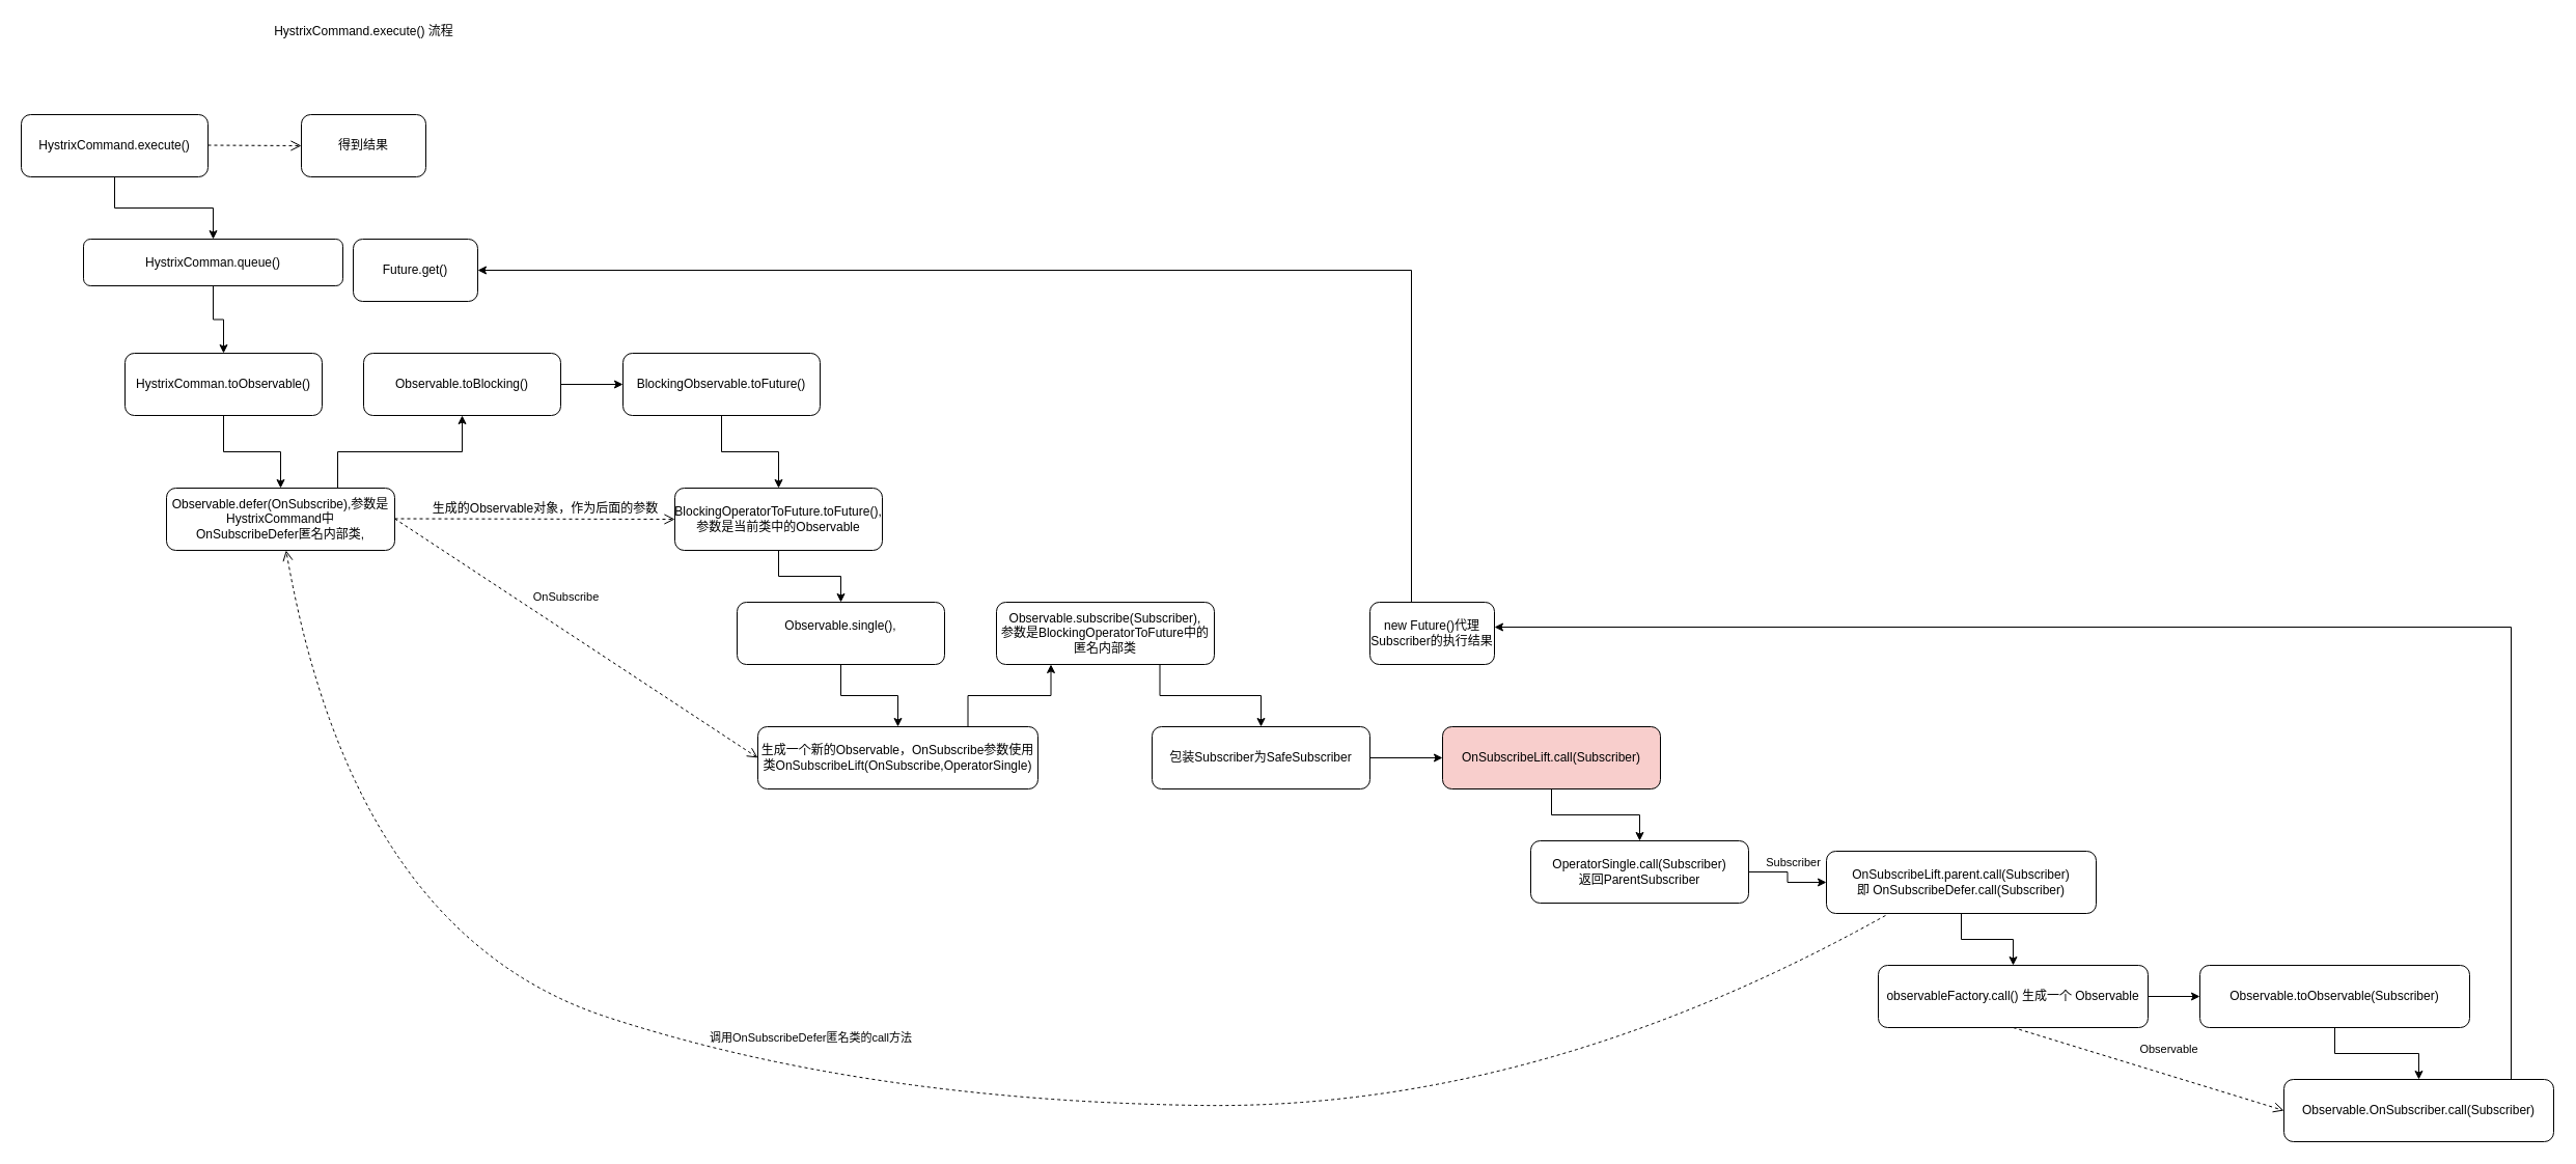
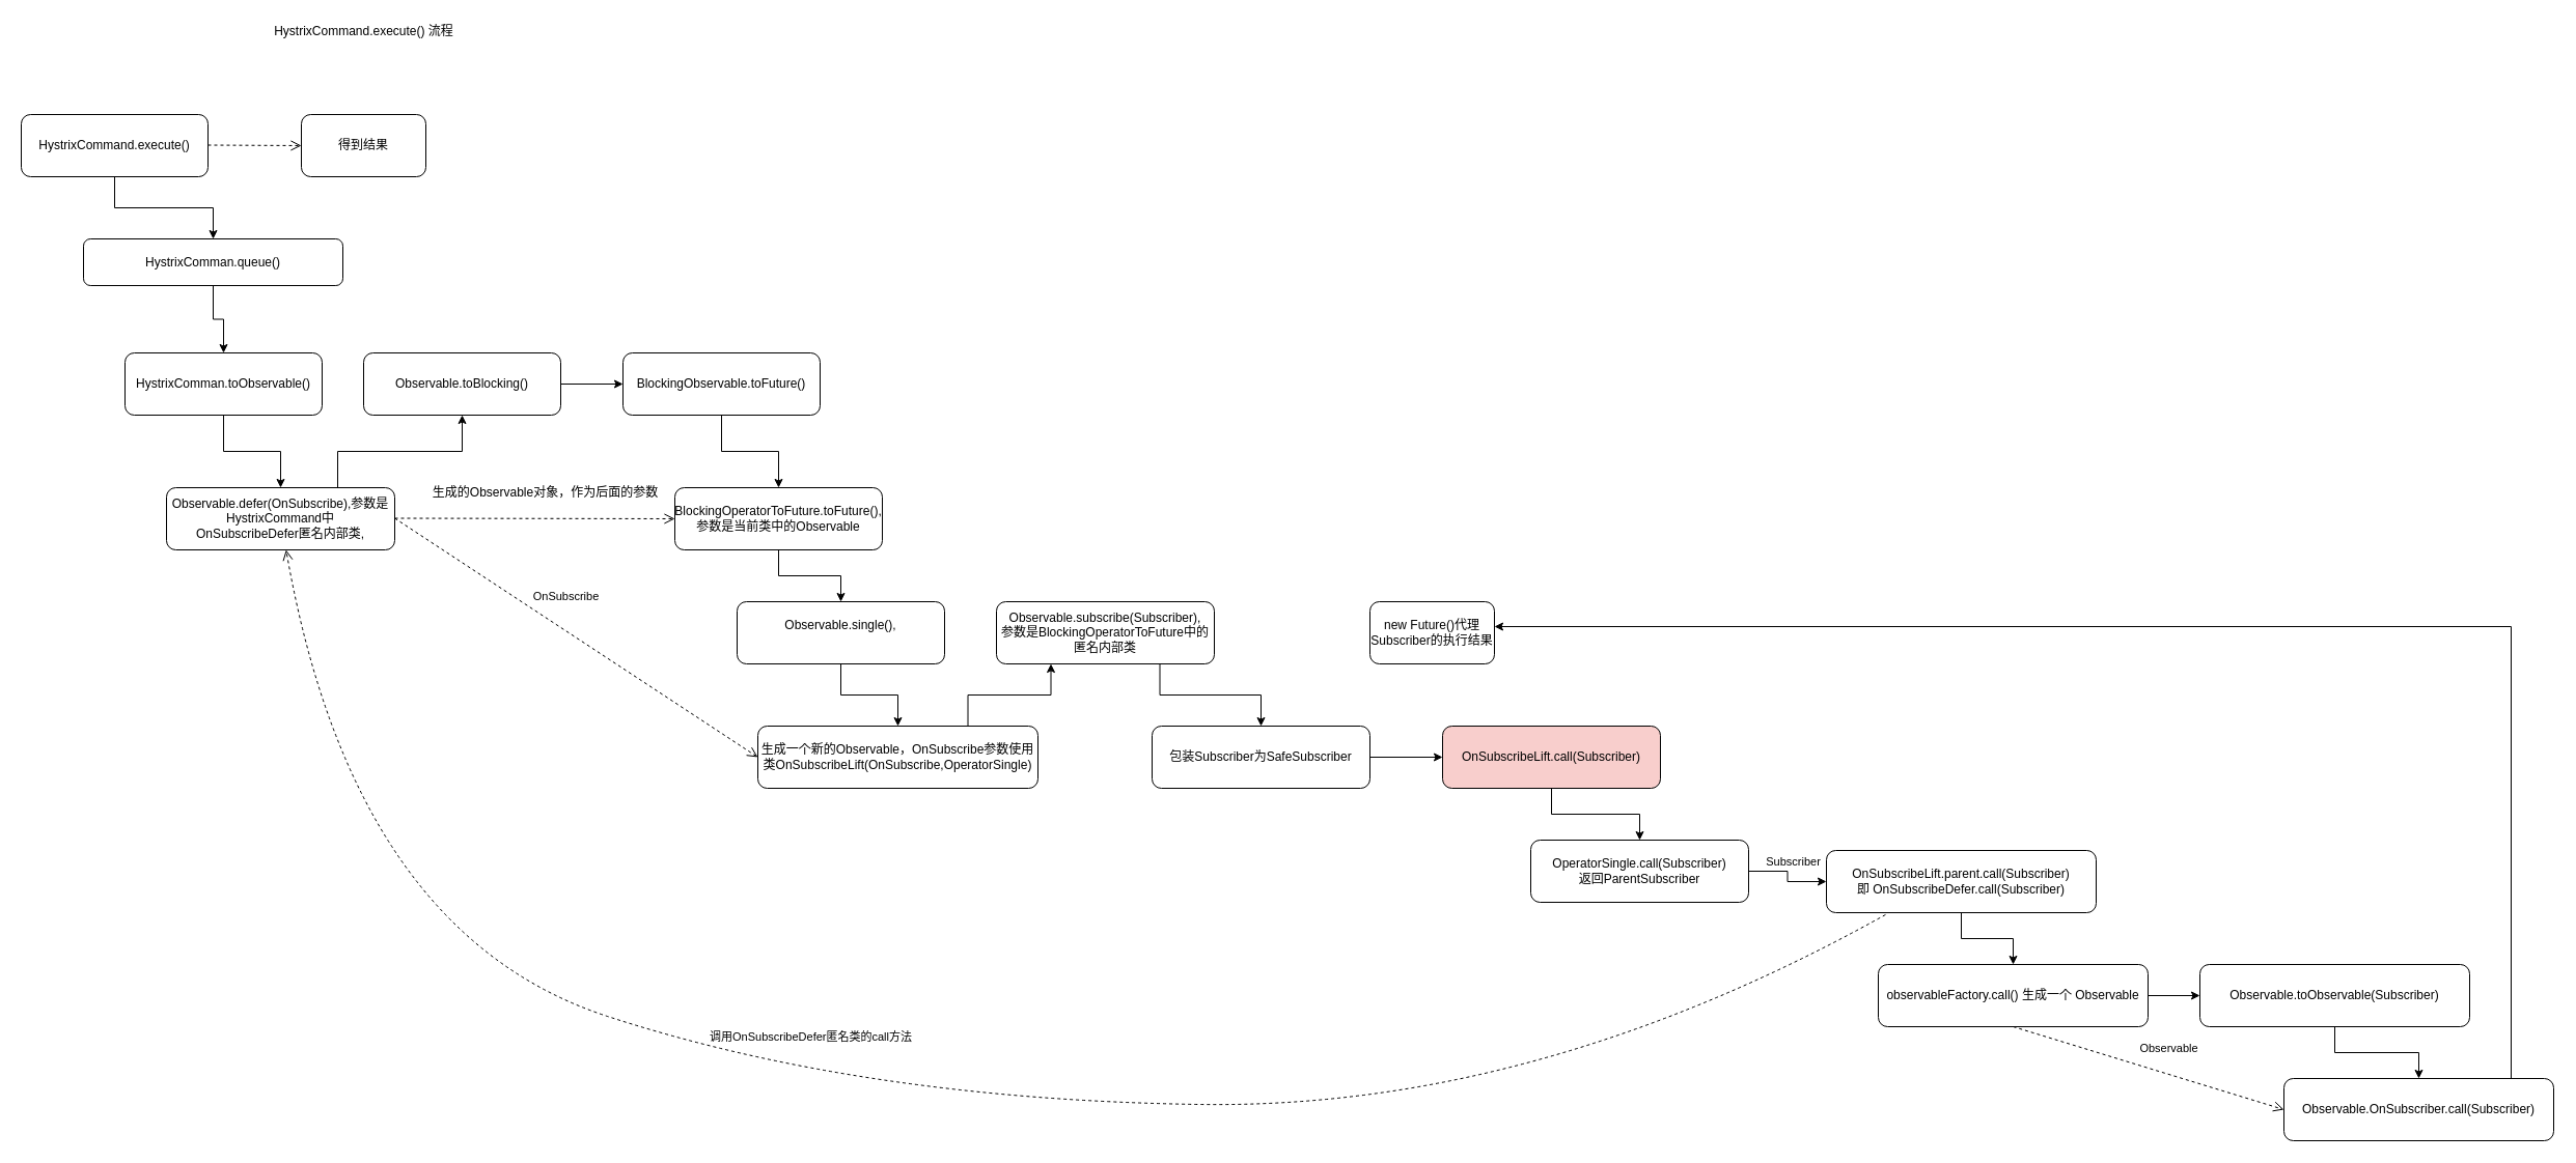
  <mxCell id="0" />
  <mxCell id="1" parent="0" />
  <mxCell id="2" value="HystrixCommand.execute() 流程" style="text;html=1;align=center;verticalAlign=middle;resizable=0;points=[];autosize=1;strokeColor=none;fillColor=none;" vertex="1" parent="1"><mxGeometry x="255" y="20" width="190" height="20" as="geometry" /></mxCell>
  <mxCell id="3" value="" style="edgeStyle=orthogonalEdgeStyle;rounded=0;orthogonalLoop=1;jettySize=auto;html=1;" edge="1" parent="1" source="4" target="6"><mxGeometry relative="1" as="geometry" /></mxCell>
  <mxCell id="4" value="HystrixComman.queue()" style="rounded=1;whiteSpace=wrap;html=1;" vertex="1" parent="1"><mxGeometry x="80" y="230" width="250" height="45" as="geometry" /></mxCell>
  <mxCell id="5" value="" style="edgeStyle=orthogonalEdgeStyle;rounded=0;orthogonalLoop=1;jettySize=auto;html=1;" edge="1" parent="1" source="6" target="8"><mxGeometry relative="1" as="geometry" /></mxCell>
  <mxCell id="6" value="HystrixComman.toObservable()" style="rounded=1;whiteSpace=wrap;html=1;" vertex="1" parent="1"><mxGeometry x="120" y="340" width="190" height="60" as="geometry" /></mxCell>
  <mxCell id="7" value="" style="edgeStyle=orthogonalEdgeStyle;rounded=0;orthogonalLoop=1;jettySize=auto;html=1;exitX=0.75;exitY=0;exitDx=0;exitDy=0;" edge="1" parent="1" source="8" target="10"><mxGeometry relative="1" as="geometry" /></mxCell>
  <mxCell id="8" value="Observable.defer(OnSubscribe),参数是&lt;br&gt;HystrixCommand中&lt;br&gt;OnSubscribeDefer匿名内部类," style="rounded=1;whiteSpace=wrap;html=1;" vertex="1" parent="1"><mxGeometry x="160" y="470" width="220" height="60" as="geometry" /></mxCell>
  <mxCell id="9" value="" style="edgeStyle=orthogonalEdgeStyle;rounded=0;orthogonalLoop=1;jettySize=auto;html=1;" edge="1" parent="1" source="10" target="12"><mxGeometry relative="1" as="geometry" /></mxCell>
  <mxCell id="10" value="Observable.toBlocking()" style="rounded=1;whiteSpace=wrap;html=1;" vertex="1" parent="1"><mxGeometry x="350" y="340" width="190" height="60" as="geometry" /></mxCell>
  <mxCell id="11" value="" style="edgeStyle=orthogonalEdgeStyle;rounded=0;orthogonalLoop=1;jettySize=auto;html=1;" edge="1" parent="1" source="12" target="14"><mxGeometry relative="1" as="geometry" /></mxCell>
  <mxCell id="12" value="BlockingObservable.toFuture()" style="rounded=1;whiteSpace=wrap;html=1;" vertex="1" parent="1"><mxGeometry x="600" y="340" width="190" height="60" as="geometry" /></mxCell>
  <mxCell id="13" value="" style="edgeStyle=orthogonalEdgeStyle;rounded=0;orthogonalLoop=1;jettySize=auto;html=1;" edge="1" parent="1" source="14" target="19"><mxGeometry relative="1" as="geometry" /></mxCell>
  <mxCell id="14" value="BlockingOperatorToFuture.toFuture(),&lt;br&gt;参数是当前类中的Observable" style="rounded=1;whiteSpace=wrap;html=1;" vertex="1" parent="1"><mxGeometry x="650" y="470" width="200" height="60" as="geometry" /></mxCell>
- <mxCell id="15" value="生成的Observable对象，作为后面的参数" style="text;html=1;align=center;verticalAlign=middle;resizable=0;points=[];autosize=1;strokeColor=none;fillColor=none;" vertex="1" parent="1"><mxGeometry x="410" y="480" width="230" height="20" as="geometry" /></mxCell>
+ <mxCell id="15" value="生成的Observable对象，作为后面的参数" style="text;html=1;align=center;verticalAlign=middle;resizable=0;points=[];autosize=1;strokeColor=none;fillColor=none;" vertex="1" parent="1"><mxGeometry x="410" y="465" width="230" height="20" as="geometry" /></mxCell>
  <mxCell id="16" value="" style="endArrow=open;startArrow=none;endFill=0;startFill=0;endSize=8;html=1;verticalAlign=bottom;dashed=1;labelBackgroundColor=none;entryX=0;entryY=0.5;entryDx=0;entryDy=0;" edge="1" parent="1" target="14"><mxGeometry width="160" relative="1" as="geometry"><mxPoint x="380" y="499.5" as="sourcePoint" /><mxPoint x="540" y="499.5" as="targetPoint" /></mxGeometry></mxCell>
- <mxCell id="17" value="Future.get()" style="rounded=1;whiteSpace=wrap;html=1;" vertex="1" parent="1"><mxGeometry x="340" y="230" width="120" height="60" as="geometry" /></mxCell>
  <mxCell id="18" value="" style="edgeStyle=orthogonalEdgeStyle;rounded=0;orthogonalLoop=1;jettySize=auto;html=1;" edge="1" parent="1" source="19" target="21"><mxGeometry relative="1" as="geometry" /></mxCell>
  <mxCell id="19" value="&lt;span&gt;Observable.single(),&lt;br&gt;&lt;br&gt;&lt;/span&gt;" style="rounded=1;whiteSpace=wrap;html=1;" vertex="1" parent="1"><mxGeometry x="710" y="580" width="200" height="60" as="geometry" /></mxCell>
  <mxCell id="20" value="" style="edgeStyle=orthogonalEdgeStyle;rounded=0;orthogonalLoop=1;jettySize=auto;html=1;exitX=0.75;exitY=0;exitDx=0;exitDy=0;entryX=0.25;entryY=1;entryDx=0;entryDy=0;" edge="1" parent="1" source="21" target="25"><mxGeometry relative="1" as="geometry"><mxPoint x="1020" y="650" as="targetPoint" /></mxGeometry></mxCell>
  <mxCell id="21" value="&lt;span&gt;生成一个新的Observable，OnSubscribe参数使用类OnSubscribeLift(OnSubscribe,OperatorSingle)&lt;br&gt;&lt;/span&gt;" style="rounded=1;whiteSpace=wrap;html=1;" vertex="1" parent="1"><mxGeometry x="730" y="700" width="270" height="60" as="geometry" /></mxCell>
  <mxCell id="22" value="" style="endArrow=open;startArrow=none;endFill=0;startFill=0;endSize=8;html=1;verticalAlign=bottom;dashed=1;labelBackgroundColor=none;entryX=0;entryY=0.5;entryDx=0;entryDy=0;" edge="1" parent="1" target="21"><mxGeometry width="160" relative="1" as="geometry"><mxPoint x="380" y="499.5" as="sourcePoint" /><mxPoint x="650" y="500" as="targetPoint" /><Array as="points" /></mxGeometry></mxCell>
  <mxCell id="23" value="OnSubscribe" style="edgeLabel;html=1;align=center;verticalAlign=middle;resizable=0;points=[];" vertex="1" connectable="0" parent="22"><mxGeometry x="-0.19" y="2" relative="1" as="geometry"><mxPoint x="21" y="-17" as="offset" /></mxGeometry></mxCell>
  <mxCell id="24" value="" style="edgeStyle=orthogonalEdgeStyle;rounded=0;orthogonalLoop=1;jettySize=auto;html=1;exitX=0.75;exitY=1;exitDx=0;exitDy=0;" edge="1" parent="1" source="25" target="27"><mxGeometry relative="1" as="geometry" /></mxCell>
  <mxCell id="25" value="&lt;span&gt;Observable.subscribe(Subscriber),&lt;br&gt;参数是BlockingOperatorToFuture中的&lt;br&gt;匿名内部类&lt;br&gt;&lt;/span&gt;" style="rounded=1;whiteSpace=wrap;html=1;" vertex="1" parent="1"><mxGeometry x="960" y="580" width="210" height="60" as="geometry" /></mxCell>
  <mxCell id="26" value="" style="edgeStyle=orthogonalEdgeStyle;rounded=0;orthogonalLoop=1;jettySize=auto;html=1;" edge="1" parent="1" source="27" target="29"><mxGeometry relative="1" as="geometry" /></mxCell>
  <mxCell id="27" value="&lt;span&gt;包装Subscriber为SafeSubscriber&lt;br&gt;&lt;/span&gt;" style="rounded=1;whiteSpace=wrap;html=1;" vertex="1" parent="1"><mxGeometry x="1110" y="700" width="210" height="60" as="geometry" /></mxCell>
  <mxCell id="28" value="" style="edgeStyle=orthogonalEdgeStyle;rounded=0;orthogonalLoop=1;jettySize=auto;html=1;" edge="1" parent="1" source="29" target="32"><mxGeometry relative="1" as="geometry" /></mxCell>
  <mxCell id="29" value="&lt;span&gt;OnSubscribeLift.call(Subscriber)&lt;br&gt;&lt;/span&gt;" style="rounded=1;whiteSpace=wrap;html=1;fillColor=#f8cecc;" vertex="1" parent="1"><mxGeometry x="1390" y="700" width="210" height="60" as="geometry" /></mxCell>
  <mxCell id="30" value="" style="edgeStyle=orthogonalEdgeStyle;rounded=0;orthogonalLoop=1;jettySize=auto;html=1;" edge="1" parent="1" source="32" target="34"><mxGeometry relative="1" as="geometry" /></mxCell>
  <mxCell id="31" value="Subscriber" style="edgeLabel;html=1;align=center;verticalAlign=middle;resizable=0;points=[];" vertex="1" connectable="0" parent="30"><mxGeometry x="-0.125" relative="1" as="geometry"><mxPoint x="5" y="-10" as="offset" /></mxGeometry></mxCell>
  <mxCell id="32" value="&lt;span&gt;OperatorSingle.call(Subscriber)&lt;br&gt;返回ParentSubscriber&lt;br&gt;&lt;/span&gt;" style="rounded=1;whiteSpace=wrap;html=1;" vertex="1" parent="1"><mxGeometry x="1475" y="810" width="210" height="60" as="geometry" /></mxCell>
  <mxCell id="33" value="" style="edgeStyle=orthogonalEdgeStyle;rounded=0;orthogonalLoop=1;jettySize=auto;html=1;" edge="1" parent="1" source="34" target="41"><mxGeometry relative="1" as="geometry" /></mxCell>
  <mxCell id="34" value="&lt;span&gt;OnSubscribeLift.parent.call(Subscriber)&lt;br&gt;即 OnSubscribeDefer.call(Subscriber)&lt;br&gt;&lt;/span&gt;" style="rounded=1;whiteSpace=wrap;html=1;" vertex="1" parent="1"><mxGeometry x="1760" y="820" width="260" height="60" as="geometry" /></mxCell>
  <mxCell id="35" value="" style="endArrow=open;startArrow=none;endFill=0;startFill=0;endSize=8;html=1;verticalAlign=bottom;dashed=1;labelBackgroundColor=none;exitX=0.219;exitY=1.033;exitDx=0;exitDy=0;exitPerimeter=0;curved=1;" edge="1" parent="1" source="34" target="8"><mxGeometry x="-0.004" y="-7" width="160" relative="1" as="geometry"><mxPoint x="1040" y="860" as="sourcePoint" /><mxPoint x="900" y="920" as="targetPoint" /><Array as="points"><mxPoint x="1480" y="1070" /><mxPoint x="830" y="1060" /><mxPoint x="340" y="900" /></Array><mxPoint as="offset" /></mxGeometry></mxCell>
  <mxCell id="36" value="调用OnSubscribeDefer匿名类的call方法" style="edgeLabel;html=1;align=center;verticalAlign=middle;resizable=0;points=[];" vertex="1" connectable="0" parent="35"><mxGeometry x="0.11" y="-21" relative="1" as="geometry"><mxPoint x="-25" y="-30" as="offset" /></mxGeometry></mxCell>
  <mxCell id="37" style="edgeStyle=orthogonalEdgeStyle;orthogonalLoop=1;jettySize=auto;html=1;entryX=0.5;entryY=0;entryDx=0;entryDy=0;rounded=0;" edge="1" parent="1" source="38" target="4"><mxGeometry relative="1" as="geometry" /></mxCell>
  <mxCell id="38" value="HystrixCommand.execute()" style="rounded=1;whiteSpace=wrap;html=1;" vertex="1" parent="1"><mxGeometry x="20" y="110" width="180" height="60" as="geometry" /></mxCell>
  <mxCell id="39" value="得到结果" style="rounded=1;whiteSpace=wrap;html=1;" vertex="1" parent="1"><mxGeometry x="290" y="110" width="120" height="60" as="geometry" /></mxCell>
  <mxCell id="40" value="" style="edgeStyle=orthogonalEdgeStyle;rounded=0;orthogonalLoop=1;jettySize=auto;html=1;" edge="1" parent="1" source="41" target="44"><mxGeometry relative="1" as="geometry" /></mxCell>
  <mxCell id="41" value="&lt;span&gt;observableFactory.call() 生成一个 Observable&lt;br&gt;&lt;/span&gt;" style="rounded=1;whiteSpace=wrap;html=1;" vertex="1" parent="1"><mxGeometry x="1810" y="930" width="260" height="60" as="geometry" /></mxCell>
  <mxCell id="42" style="edgeStyle=orthogonalEdgeStyle;rounded=0;orthogonalLoop=1;jettySize=auto;html=1;entryX=1;entryY=0.4;entryDx=0;entryDy=0;entryPerimeter=0;exitX=0.75;exitY=0;exitDx=0;exitDy=0;" edge="1" parent="1" source="48" target="46"><mxGeometry relative="1" as="geometry"><mxPoint x="1360" y="640" as="targetPoint" /><Array as="points"><mxPoint x="2420" y="1040" /><mxPoint x="2420" y="604" /></Array></mxGeometry></mxCell>
  <mxCell id="43" value="" style="edgeStyle=orthogonalEdgeStyle;rounded=0;orthogonalLoop=1;jettySize=auto;html=1;" edge="1" parent="1" source="44" target="48"><mxGeometry relative="1" as="geometry" /></mxCell>
  <mxCell id="44" value="&lt;span&gt;Observable.toObservable(Subscriber)&lt;br&gt;&lt;/span&gt;" style="rounded=1;whiteSpace=wrap;html=1;" vertex="1" parent="1"><mxGeometry x="2120" y="930" width="260" height="60" as="geometry" /></mxCell>
- <mxCell id="45" style="edgeStyle=orthogonalEdgeStyle;rounded=0;orthogonalLoop=1;jettySize=auto;html=1;entryX=1;entryY=0.5;entryDx=0;entryDy=0;" edge="1" parent="1" source="46" target="17"><mxGeometry relative="1" as="geometry"><mxPoint x="660" y="210" as="targetPoint" /><Array as="points"><mxPoint x="1360" y="260" /></Array></mxGeometry></mxCell>
  <mxCell id="46" value="new Future()代理Subscriber的执行结果" style="rounded=1;whiteSpace=wrap;html=1;" vertex="1" parent="1"><mxGeometry x="1320" y="580" width="120" height="60" as="geometry" /></mxCell>
  <mxCell id="47" value="" style="endArrow=open;startArrow=none;endFill=0;startFill=0;endSize=8;html=1;verticalAlign=bottom;dashed=1;labelBackgroundColor=none;" edge="1" parent="1"><mxGeometry width="160" relative="1" as="geometry"><mxPoint x="200" y="139.5" as="sourcePoint" /><mxPoint x="290" y="140" as="targetPoint" /></mxGeometry></mxCell>
  <mxCell id="48" value="&lt;span&gt;Observable.OnSubscriber.call(Subscriber)&lt;br&gt;&lt;/span&gt;" style="rounded=1;whiteSpace=wrap;html=1;" vertex="1" parent="1"><mxGeometry x="2201" y="1040" width="260" height="60" as="geometry" /></mxCell>
  <mxCell id="49" value="Observable" style="endArrow=open;startArrow=none;endFill=0;startFill=0;endSize=8;html=1;verticalAlign=bottom;dashed=1;labelBackgroundColor=none;entryX=0;entryY=0.5;entryDx=0;entryDy=0;exitX=0.5;exitY=1;exitDx=0;exitDy=0;" edge="1" parent="1" source="41" target="48"><mxGeometry x="0.115" y="15" width="160" relative="1" as="geometry"><mxPoint x="1930" y="1040" as="sourcePoint" /><mxPoint x="2090" y="1040" as="targetPoint" /><mxPoint as="offset" /></mxGeometry></mxCell>
